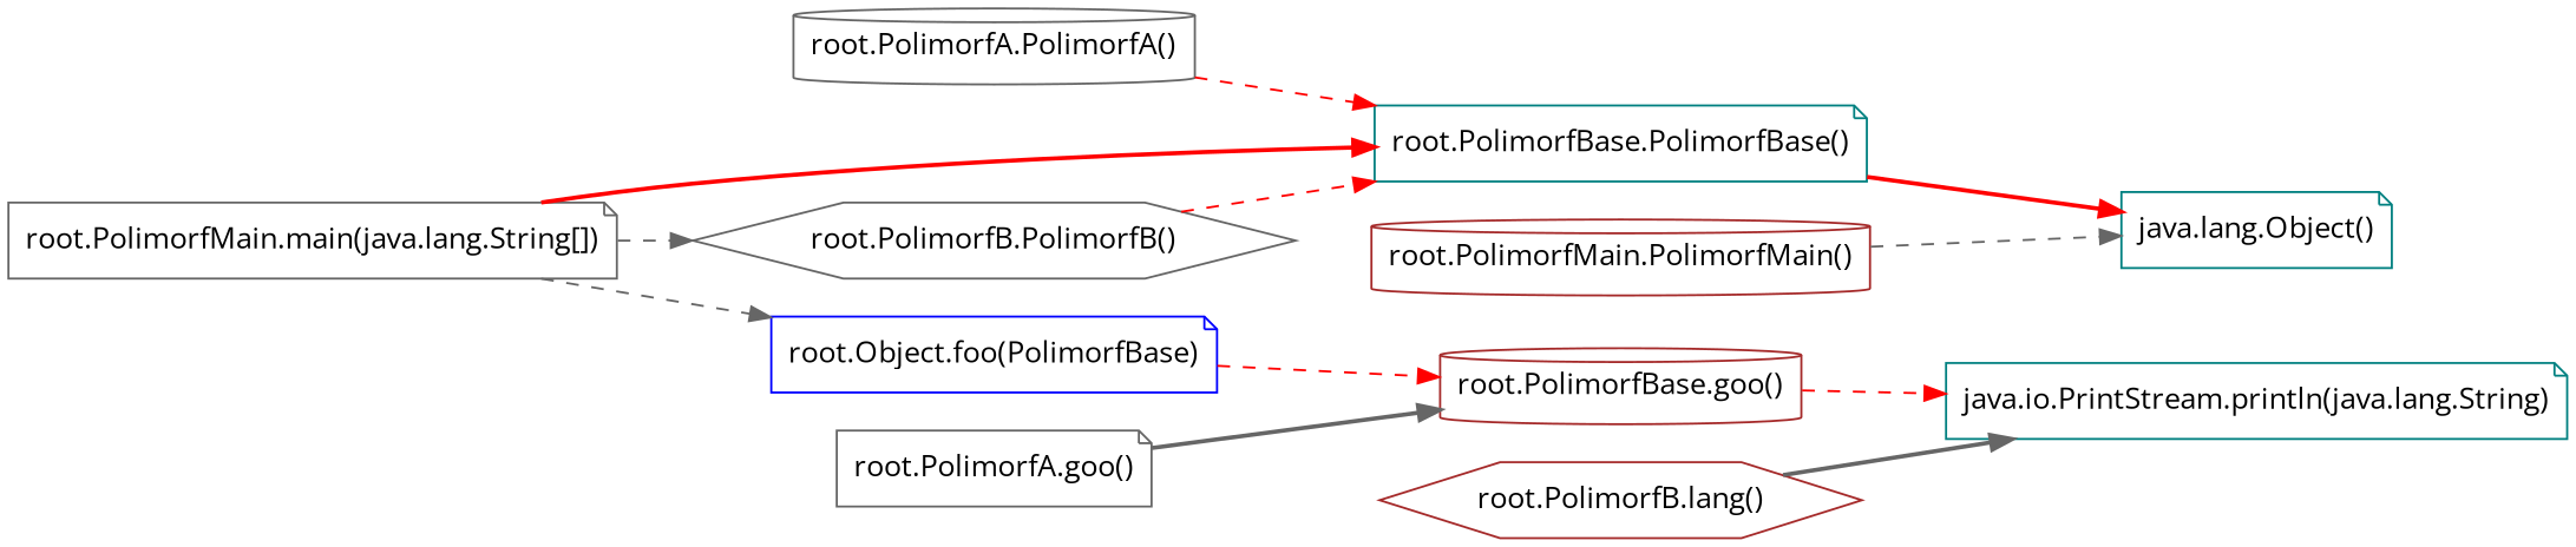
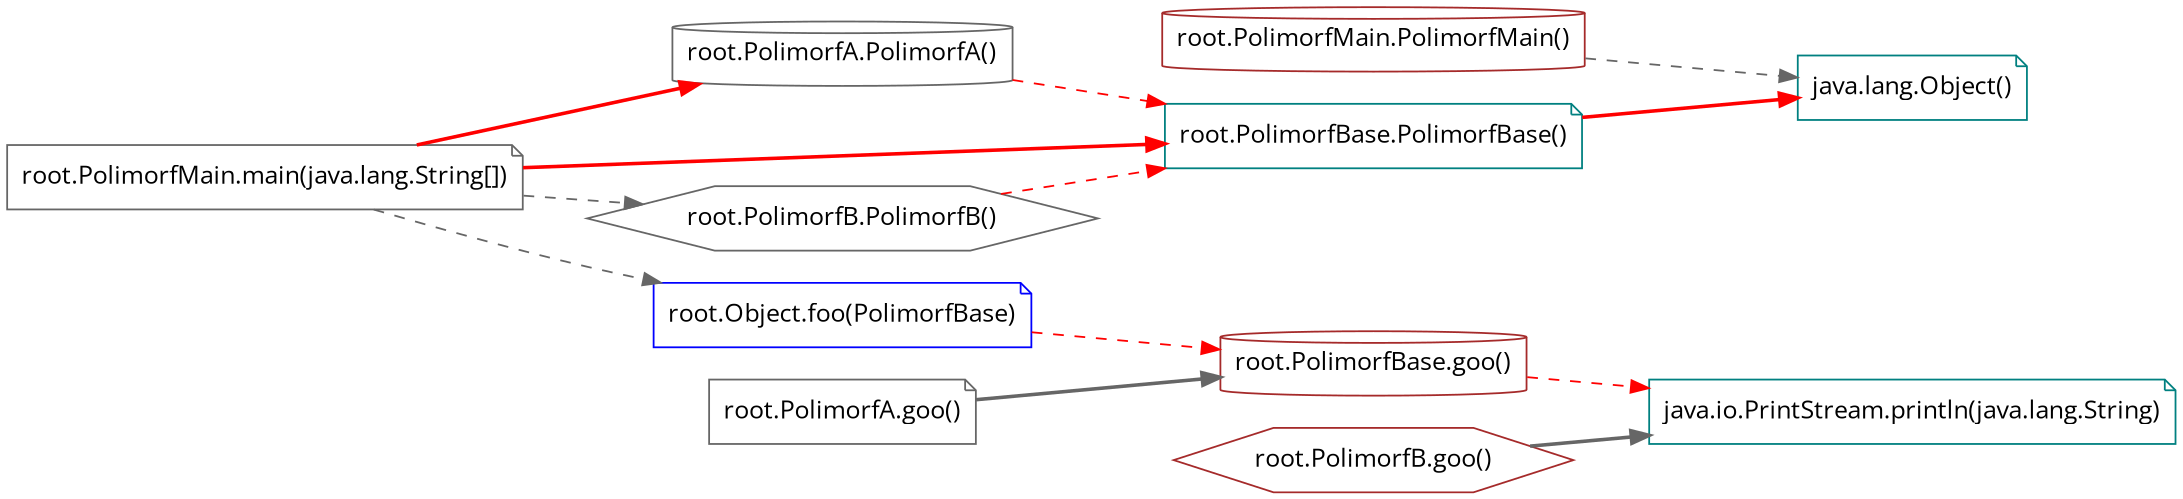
  digraph {
    fontname="Open Sans"
    rankdir=LR
    node [color=gray40 fontname="Open Sans" shape=note]
    edge [color=red fontname="Open Sans" style=dashed]
    n1 [label="root.PolimorfA.PolimorfA()" shape=cylinder]
    n2 [color=teal label="root.PolimorfBase.PolimorfBase()"]
    n3 [color=teal label="java.lang.Object()"]
    n4 [label="root.PolimorfB.PolimorfB()" shape=hexagon]
    n5 [color=brown label="root.PolimorfMain.PolimorfMain()" shape=cylinder]
    n6 [color=blue label="root.Object.foo(PolimorfBase)"]
    n7 [color=brown label="root.PolimorfBase.goo()" shape=cylinder]
    n8 [color=teal label="java.io.PrintStream.println(java.lang.String)"]
    n9 [label="root.PolimorfA.goo()"]
-   n10 [color=brown label="root.PolimorfB.lang()" shape=hexagon]
+   n10 [color=brown label="root.PolimorfB.goo()" shape=hexagon]
    n11 [label="root.PolimorfMain.main(java.lang.String[])"]
    n1 -> n2
    n2 -> n3 [style=bold]
    n4 -> n2
    n5 -> n3 [color=gray40]
    n6 -> n7
    n7 -> n8
    n9 -> n7 [color=gray40 style=bold]
    n10 -> n8 [color=gray40 style=bold]
+   n11 -> n1 [style=bold]
    n11 -> n2 [style=bold]
    n11 -> n4 [color=gray40]
    n11 -> n6 [color=gray40]
  }
